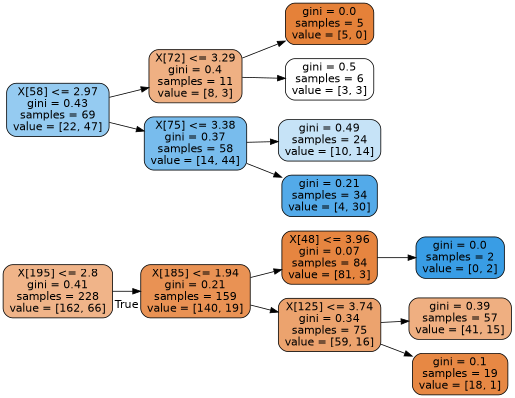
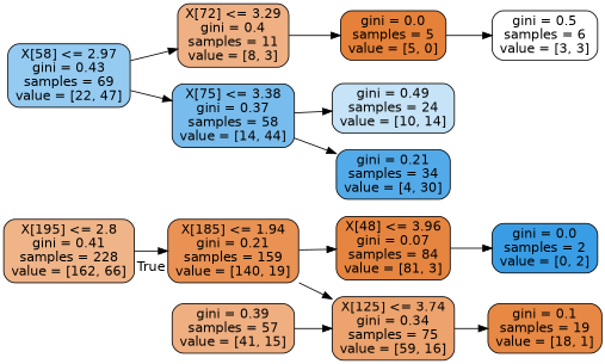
  digraph {
    rankdir=LR
    node [color=black fontname=helvetica shape=box style="filled, rounded"]
    edge [fontname=helvetica]
    n1 [fillcolor="#e5813997" label="X[195] <= 2.8\ngini = 0.41\nsamples = 228\nvalue = [162, 66]"]
    n2 [fillcolor="#e58139dc" label="X[185] <= 1.94\ngini = 0.21\nsamples = 159\nvalue = [140, 19]"]
    n3 [fillcolor="#e58139f6" label="X[48] <= 3.96\ngini = 0.07\nsamples = 84\nvalue = [81, 3]"]
    n4 [fillcolor="#e58139ba" label="X[125] <= 3.74\ngini = 0.34\nsamples = 75\nvalue = [59, 16]"]
    n5 [fillcolor="#399de588" label="X[58] <= 2.97\ngini = 0.43\nsamples = 69\nvalue = [22, 47]"]
    n6 [fillcolor="#e581399f" label="X[72] <= 3.29\ngini = 0.4\nsamples = 11\nvalue = [8, 3]"]
    n7 [fillcolor="#399de5ae" label="X[75] <= 3.38\ngini = 0.37\nsamples = 58\nvalue = [14, 44]"]
    n8 [fillcolor="#399de5ff" label="gini = 0.0\nsamples = 2\nvalue = [0, 2]"]
    n9 [fillcolor="#e58139a2" label="gini = 0.39\nsamples = 57\nvalue = [41, 15]"]
    n10 [fillcolor="#e58139f1" label="gini = 0.1\nsamples = 19\nvalue = [18, 1]"]
    n11 [fillcolor="#e58139ff" label="gini = 0.0\nsamples = 5\nvalue = [5, 0]"]
    n12 [fillcolor="#e5813900" label="gini = 0.5\nsamples = 6\nvalue = [3, 3]"]
    n13 [fillcolor="#399de549" label="gini = 0.49\nsamples = 24\nvalue = [10, 14]"]
    n14 [fillcolor="#399de5dd" label="gini = 0.21\nsamples = 34\nvalue = [4, 30]"]
    n1 -> n2 [headlabel=True labelangle=45 labeldistance=2.5]
    n2 -> n3
    n2 -> n4
    n3 -> n8
-   n4 -> n9
+   n9 -> n4
    n4 -> n10
    n5 -> n6
    n5 -> n7
    n6 -> n11
-   n6 -> n12
+   n11 -> n12
    n7 -> n13
    n7 -> n14
  }
